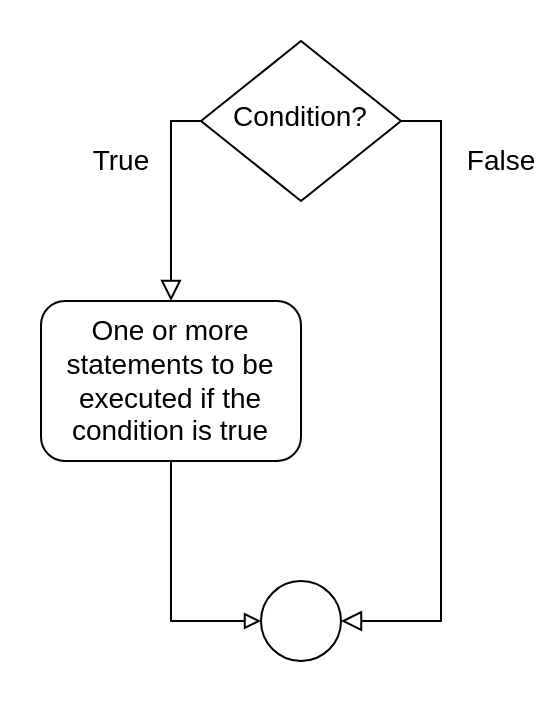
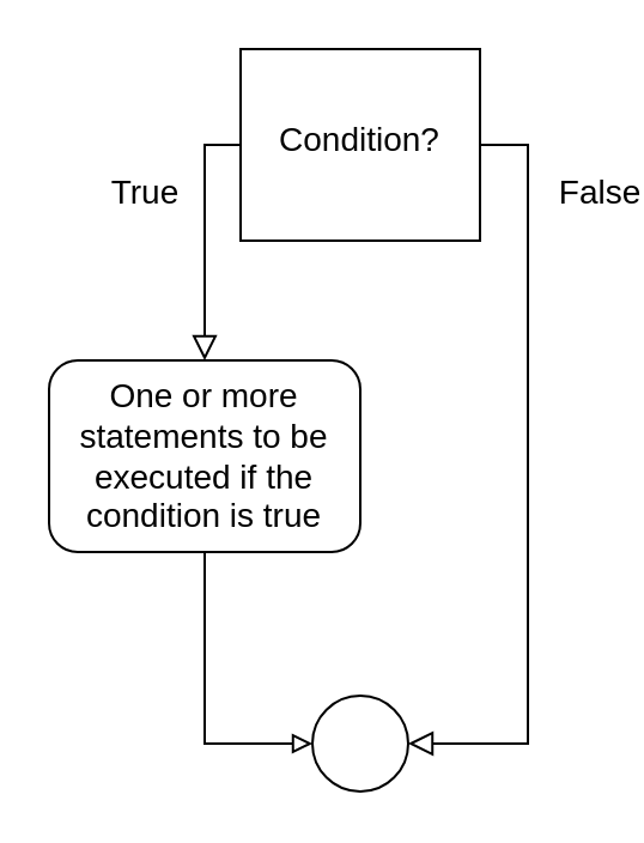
  <mxCell id="0" />
  <mxCell id="1" parent="0" />
  <mxCell id="2" value="False" style="edgeStyle=orthogonalEdgeStyle;rounded=0;html=1;jettySize=auto;orthogonalLoop=1;fontSize=14;endArrow=block;endFill=0;endSize=8;strokeWidth=1;shadow=0;labelBackgroundColor=none;fontStyle=0;entryX=1;entryY=0.5;entryDx=0;entryDy=0;" parent="1" source="3" target="7" edge="1"><mxGeometry x="-0.875" y="-36" relative="1" as="geometry"><mxPoint x="66" y="20" as="offset" /><mxPoint x="255" y="150" as="targetPoint" /><Array as="points"><mxPoint x="220" y="60" /><mxPoint x="220" y="310" /></Array></mxGeometry></mxCell>
- <mxCell id="3" value="Condition?" style="rhombus;whiteSpace=wrap;html=1;shadow=0;fontFamily=Helvetica;fontSize=14;align=center;strokeWidth=1;spacing=6;spacingTop=-4;fontStyle=0" parent="1" vertex="1"><mxGeometry x="100" y="20" width="100" height="80" as="geometry" /></mxCell>
+ <mxCell id="3" value="Condition?" style="whiteSpace=wrap;html=1;shadow=0;fontFamily=Helvetica;fontSize=14;align=center;strokeWidth=1;spacing=6;spacingTop=-4;fontStyle=0;rounded=0;" parent="1" vertex="1"><mxGeometry x="100" y="20" width="100" height="80" as="geometry" /></mxCell>
  <mxCell id="4" value="True" style="edgeStyle=orthogonalEdgeStyle;rounded=0;html=1;jettySize=auto;orthogonalLoop=1;fontSize=14;endArrow=block;endFill=0;endSize=8;strokeWidth=1;shadow=0;labelBackgroundColor=none;exitX=0;exitY=0.5;exitDx=0;exitDy=0;" parent="1" source="3" target="6" edge="1"><mxGeometry x="-0.714" y="32" relative="1" as="geometry"><mxPoint x="-57" y="20" as="offset" /><mxPoint x="190" y="190" as="sourcePoint" /><Array as="points"><mxPoint x="85" y="60" /></Array></mxGeometry></mxCell>
  <mxCell id="5" style="edgeStyle=orthogonalEdgeStyle;rounded=0;orthogonalLoop=1;jettySize=auto;html=1;entryX=0;entryY=0.5;entryDx=0;entryDy=0;endArrow=block;endFill=0;exitX=0.5;exitY=1;exitDx=0;exitDy=0;" edge="1" parent="1" source="6" target="7"><mxGeometry relative="1" as="geometry"><Array as="points"><mxPoint x="85" y="310" /></Array></mxGeometry></mxCell>
  <mxCell id="6" value="One or more statements to be executed if the condition is true" style="rounded=1;whiteSpace=wrap;html=1;fontSize=14;glass=0;strokeWidth=1;shadow=0;fontStyle=0" parent="1" vertex="1"><mxGeometry x="20" y="150" width="130" height="80" as="geometry" /></mxCell>
  <mxCell id="7" value="" style="ellipse;whiteSpace=wrap;html=1;aspect=fixed;fontSize=12;fontStyle=0" vertex="1" parent="1"><mxGeometry x="130" y="290" width="40" height="40" as="geometry" /></mxCell>
